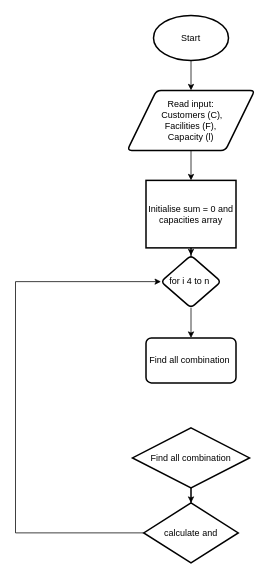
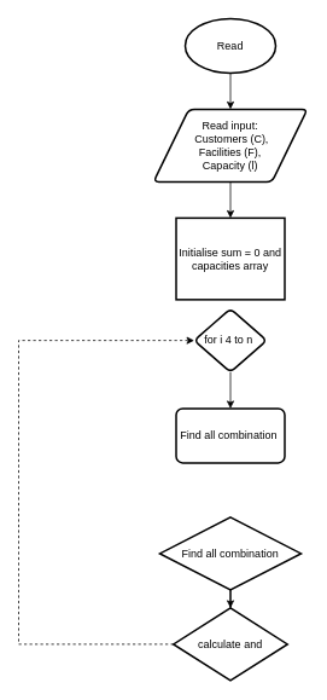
  <mxCell id="0" />
  <mxCell id="1" parent="0" />
- <mxCell id="2" value="Start" style="strokeWidth=2;html=1;shape=mxgraph.flowchart.start_1;whiteSpace=wrap;" vertex="1" parent="1"><mxGeometry x="204" y="20" width="100" height="60" as="geometry" /></mxCell>
- <mxCell id="3" value="" style="edgeStyle=orthogonalEdgeStyle;rounded=0;orthogonalLoop=1;jettySize=auto;html=1;" edge="1" parent="1" source="4" target="13"><mxGeometry relative="1" as="geometry" /></mxCell>
+ <mxCell id="2" value="Read" style="strokeWidth=2;html=1;shape=mxgraph.flowchart.start_1;whiteSpace=wrap;" vertex="1" parent="1"><mxGeometry x="204" y="20" width="100" height="60" as="geometry" /></mxCell>
  <mxCell id="4" value=" Initialise sum = 0 and capacities array" style="whiteSpace=wrap;html=1;strokeWidth=2;" vertex="1" parent="1"><mxGeometry x="194" y="240" width="120" height="90" as="geometry" /></mxCell>
  <mxCell id="5" value="" style="edgeStyle=orthogonalEdgeStyle;rounded=0;orthogonalLoop=1;jettySize=auto;html=1;" edge="1" parent="1" source="2" target="7"><mxGeometry relative="1" as="geometry"><mxPoint x="254" y="80" as="sourcePoint" /><mxPoint x="254" y="360" as="targetPoint" /></mxGeometry></mxCell>
  <mxCell id="6" value="" style="edgeStyle=orthogonalEdgeStyle;rounded=0;orthogonalLoop=1;jettySize=auto;html=1;" edge="1" parent="1" source="7" target="4"><mxGeometry relative="1" as="geometry" /></mxCell>
  <mxCell id="7" value=" Read input:&lt;br&gt;&amp;nbsp;Customers (C), &lt;br&gt;Facilities (F), &lt;br&gt;Capacity (l) " style="shape=parallelogram;html=1;strokeWidth=2;perimeter=parallelogramPerimeter;whiteSpace=wrap;rounded=1;arcSize=12;size=0.23;" vertex="1" parent="1"><mxGeometry x="169" y="120" width="170" height="80" as="geometry" /></mxCell>
  <mxCell id="8" value="" style="edgeStyle=orthogonalEdgeStyle;rounded=0;orthogonalLoop=1;jettySize=auto;html=1;" edge="1" parent="1" source="9" target="11"><mxGeometry relative="1" as="geometry" /></mxCell>
  <mxCell id="9" value="Find all combination" style="rhombus;whiteSpace=wrap;html=1;strokeWidth=2;" vertex="1" parent="1"><mxGeometry x="176" y="570" width="156" height="80" as="geometry" /></mxCell>
- <mxCell id="10" style="edgeStyle=orthogonalEdgeStyle;rounded=0;orthogonalLoop=1;jettySize=auto;html=1;exitX=0;exitY=0.5;exitDx=0;exitDy=0;entryX=0;entryY=0.5;entryDx=0;entryDy=0;" edge="1" parent="1" source="11" target="13"><mxGeometry relative="1" as="geometry"><mxPoint x="20" y="670" as="targetPoint" /><Array as="points"><mxPoint x="20" y="710" /><mxPoint x="20" y="375" /></Array></mxGeometry></mxCell>
+ <mxCell id="10" style="edgeStyle=orthogonalEdgeStyle;rounded=0;orthogonalLoop=1;jettySize=auto;html=1;exitX=0;exitY=0.5;exitDx=0;exitDy=0;entryX=0;entryY=0.5;entryDx=0;entryDy=0;dashed=1;" edge="1" parent="1" source="11" target="13"><mxGeometry relative="1" as="geometry"><mxPoint x="20" y="670" as="targetPoint" /><Array as="points"><mxPoint x="20" y="710" /><mxPoint x="20" y="375" /></Array></mxGeometry></mxCell>
  <mxCell id="11" value="calculate and" style="rhombus;whiteSpace=wrap;html=1;strokeWidth=2;" vertex="1" parent="1"><mxGeometry x="191" y="670" width="126" height="80" as="geometry" /></mxCell>
  <mxCell id="12" value="" style="edgeStyle=orthogonalEdgeStyle;rounded=0;orthogonalLoop=1;jettySize=auto;html=1;" edge="1" parent="1" source="13" target="14"><mxGeometry relative="1" as="geometry" /></mxCell>
  <mxCell id="13" value="for i 4 to n&amp;nbsp;" style="rhombus;whiteSpace=wrap;html=1;strokeWidth=2;rounded=1;arcSize=12;" vertex="1" parent="1"><mxGeometry x="214" y="340" width="80" height="70" as="geometry" /></mxCell>
  <mxCell id="14" value="Find all combination&amp;nbsp;" style="whiteSpace=wrap;html=1;strokeWidth=2;rounded=1;arcSize=12;" vertex="1" parent="1"><mxGeometry x="194" y="450" width="120" height="60" as="geometry" /></mxCell>
